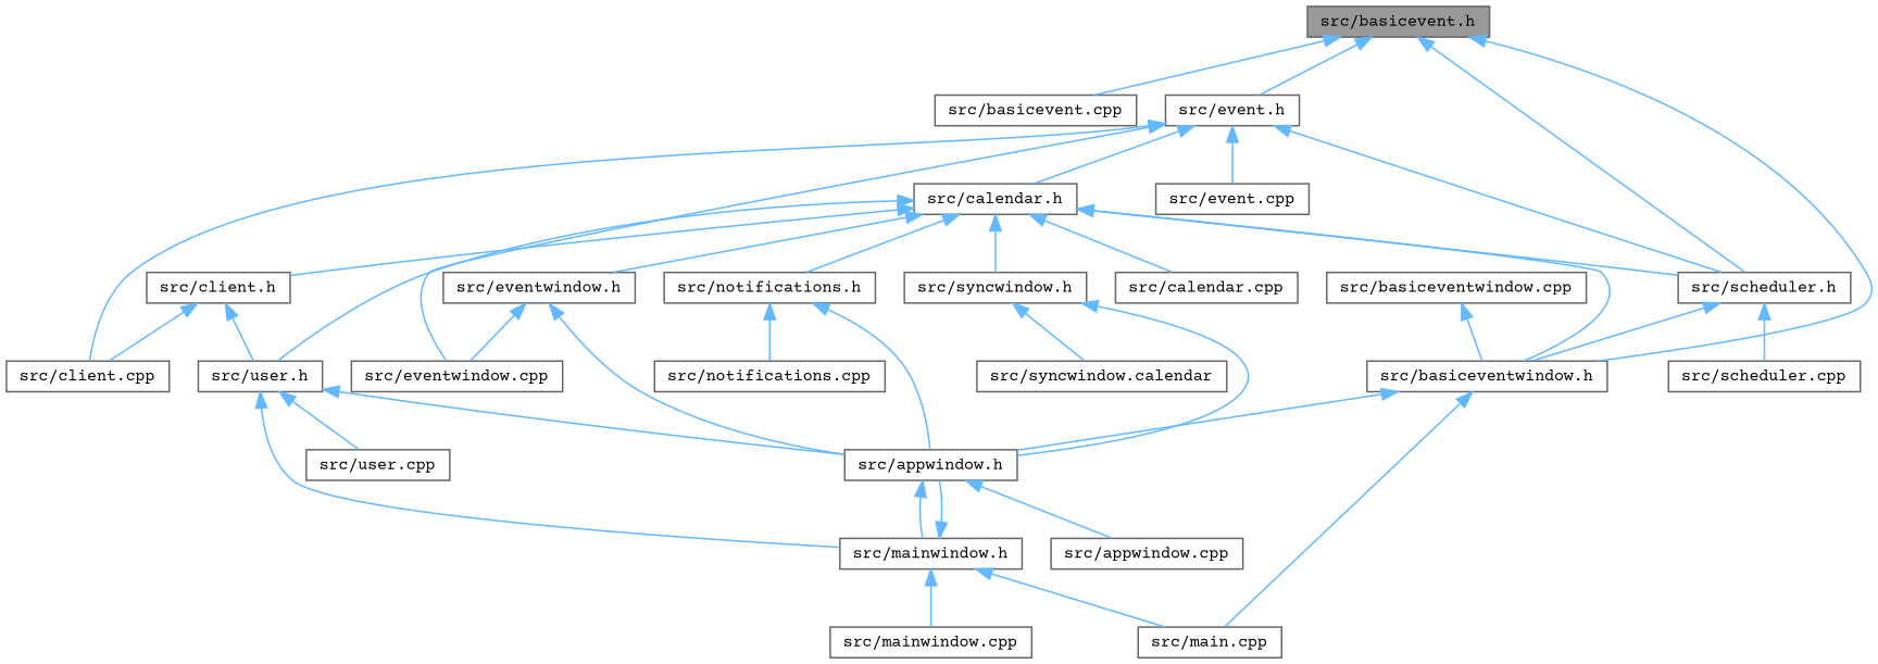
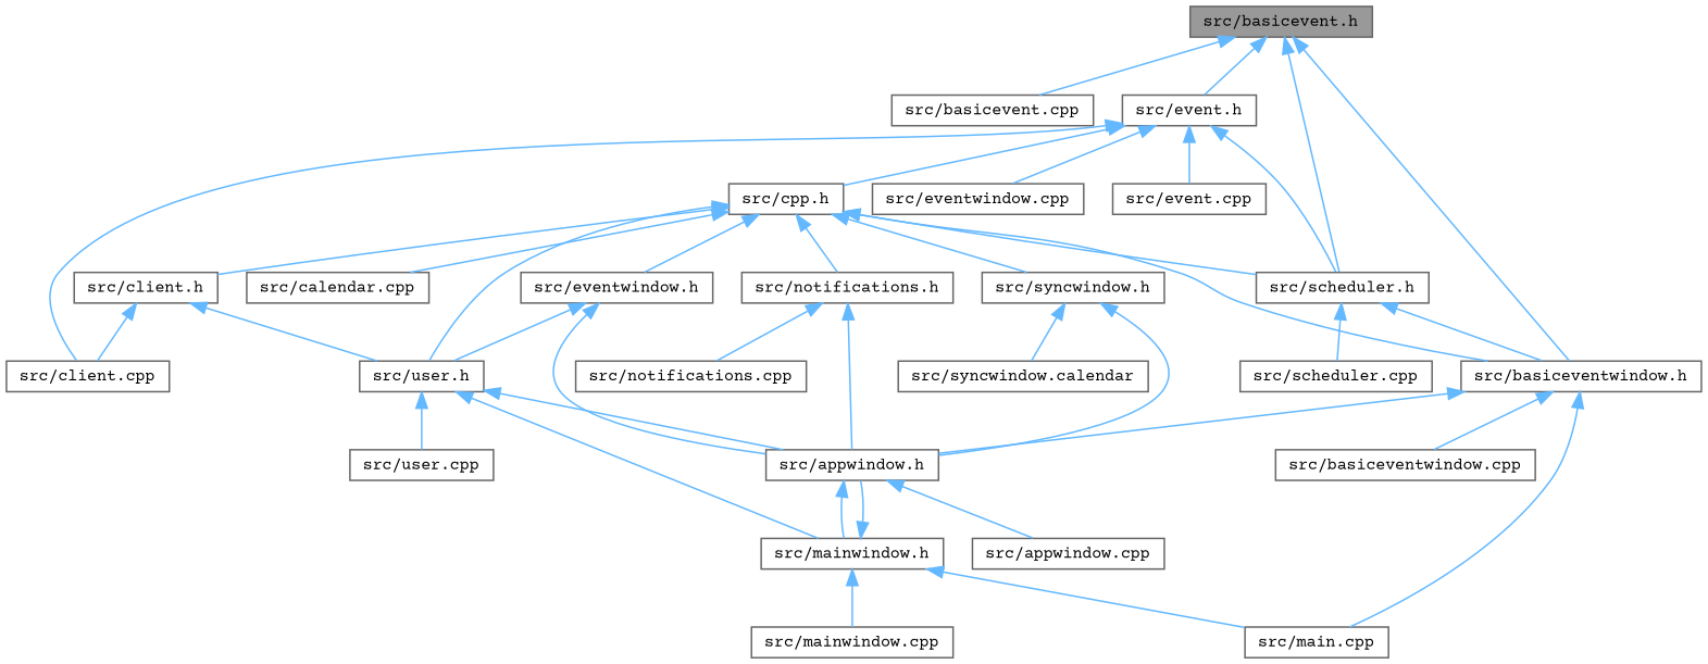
  digraph {
    fontname="Courier Prime"
    node [color=grey40 fillcolor=white fontname="Courier Prime" fontsize=10 shape=box style=filled]
    edge [color=steelblue1 dir=back fontname="Courier Prime" fontsize=10 labelfontname=Helvetica labelfontsize=10 style=solid]
    n1 [color=gray40 fillcolor=grey60 fontcolor=black height=0.2 label="src/basicevent.h" width=0.4]
    n2 [height=0.2 label="src/basicevent.cpp" width=0.4]
    n3 [height=0.2 label="src/basiceventwindow.h" width=0.4]
    n4 [height=0.2 label="src/event.h" width=0.4]
    n5 [height=0.2 label="src/scheduler.h" width=0.4]
    n6 [height=0.2 label="src/appwindow.h" width=0.4]
    n7 [height=0.2 label="src/main.cpp" width=0.4]
    n8 [height=0.2 label="src/basiceventwindow.cpp" width=0.4]
-   n9 [height=0.2 label="src/calendar.h" width=0.4]
+   n9 [height=0.2 label="src/cpp.h" width=0.4]
    n10 [height=0.2 label="src/client.cpp" width=0.4]
    n11 [height=0.2 label="src/eventwindow.cpp" width=0.4]
    n12 [height=0.2 label="src/event.cpp" width=0.4]
    n13 [height=0.2 label="src/scheduler.cpp" width=0.4]
    n14 [height=0.2 label="src/appwindow.cpp" width=0.4]
    n15 [height=0.2 label="src/mainwindow.h" width=0.4]
    n16 [height=0.2 label="src/mainwindow.cpp" width=0.4]
    n17 [height=0.2 label="src/calendar.cpp" width=0.4]
    n18 [height=0.2 label="src/client.h" width=0.4]
    n19 [height=0.2 label="src/user.h" width=0.4]
    n20 [height=0.2 label="src/eventwindow.h" width=0.4]
    n21 [height=0.2 label="src/notifications.h" width=0.4]
    n22 [height=0.2 label="src/syncwindow.h" width=0.4]
    n23 [height=0.2 label="src/user.cpp" width=0.4]
    n24 [height=0.2 label="src/notifications.cpp" width=0.4]
    n25 [height=0.2 label="src/syncwindow.calendar" width=0.4]
    n1 -> n2
    n1 -> n3
    n1 -> n4
    n1 -> n5
    n3 -> n6
    n3 -> n7
-   n8 -> n3
+   n3 -> n8
    n4 -> n5
    n4 -> n9
    n4 -> n10
    n4 -> n11
    n4 -> n12
    n5 -> n3
    n5 -> n13
    n6 -> n14
    n6 -> n15
    n9 -> n3
    n9 -> n5
    n9 -> n17
    n9 -> n18
    n9 -> n19
    n9 -> n20
    n9 -> n21
    n9 -> n22
    n15 -> n6
    n15 -> n7
    n15 -> n16
    n18 -> n10
    n18 -> n19
    n19 -> n6
    n19 -> n15
    n19 -> n23
    n20 -> n6
-   n20 -> n11
+   n20 -> n19
    n21 -> n6
    n21 -> n24
    n22 -> n6
    n22 -> n25
  }
